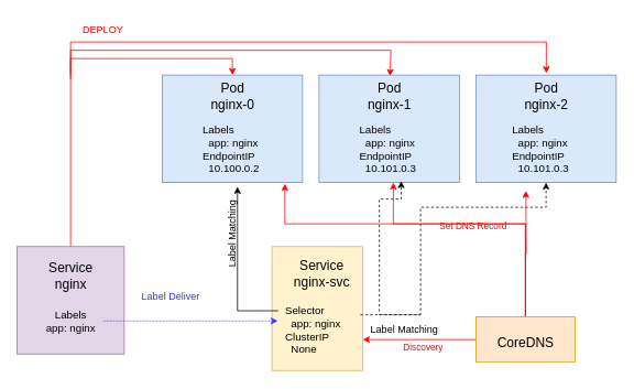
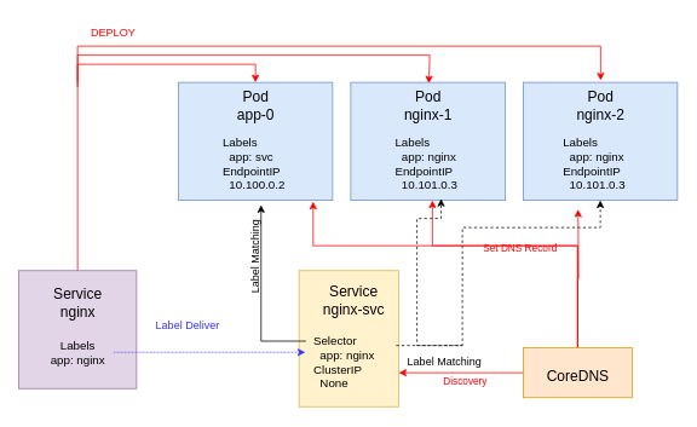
  <mxCell id="0" />
  <mxCell id="1" parent="0" />
  <mxCell id="2" style="edgeStyle=orthogonalEdgeStyle;rounded=0;orthogonalLoop=1;jettySize=auto;html=1;exitX=0.5;exitY=0;exitDx=0;exitDy=0;fontSize=12;entryX=0.5;entryY=0;entryDx=0;entryDy=0;strokeColor=#FF0000;" parent="1" target="9" edge="1"><mxGeometry relative="1" as="geometry"><mxPoint x="296" y="80" as="targetPoint" /><mxPoint x="85" y="90" as="sourcePoint" /><Array as="points"><mxPoint x="85" y="70" /><mxPoint x="281" y="70" /></Array></mxGeometry></mxCell>
  <mxCell id="3" style="edgeStyle=orthogonalEdgeStyle;rounded=0;orthogonalLoop=1;jettySize=auto;html=1;fontSize=12;entryX=0.513;entryY=0.025;entryDx=0;entryDy=0;entryPerimeter=0;strokeColor=#FF0000;" parent="1" target="14" edge="1"><mxGeometry relative="1" as="geometry"><mxPoint x="436" y="80" as="targetPoint" /><Array as="points"><mxPoint x="85" y="60" /><mxPoint x="473" y="60" /></Array><mxPoint x="85" y="95" as="sourcePoint" /></mxGeometry></mxCell>
  <mxCell id="4" style="edgeStyle=orthogonalEdgeStyle;rounded=0;orthogonalLoop=1;jettySize=auto;html=1;fontSize=12;entryX=0.504;entryY=-0.044;entryDx=0;entryDy=0;entryPerimeter=0;strokeColor=#FF0000;exitX=0.5;exitY=0;exitDx=0;exitDy=0;" parent="1" source="20" target="18" edge="1"><mxGeometry relative="1" as="geometry"><mxPoint x="590" y="80" as="targetPoint" /><Array as="points"><mxPoint x="85" y="50" /><mxPoint x="662" y="50" /></Array><mxPoint x="85" y="95" as="sourcePoint" /></mxGeometry></mxCell>
  <mxCell id="5" value="Pod&lt;br&gt;nginx-abcdef-123456" style="text;html=1;align=center;verticalAlign=middle;resizable=0;points=[];autosize=1;strokeColor=none;fillColor=none;fontSize=16;" parent="1" vertex="1"><mxGeometry x="196" y="90" width="170" height="50" as="geometry" /></mxCell>
  <mxCell id="6" value="Labels&lt;br style=&quot;font-size: 13px;&quot;&gt;app: nginx" style="text;html=1;align=center;verticalAlign=middle;resizable=0;points=[];autosize=1;strokeColor=none;fillColor=none;fontSize=13;" parent="1" vertex="1"><mxGeometry x="241" y="140" width="80" height="40" as="geometry" /></mxCell>
  <mxCell id="7" style="edgeStyle=orthogonalEdgeStyle;rounded=0;orthogonalLoop=1;jettySize=auto;html=1;exitX=0.5;exitY=1;exitDx=0;exitDy=0;fontSize=12;" parent="1" edge="1"><mxGeometry relative="1" as="geometry"><mxPoint x="294" y="240" as="sourcePoint" /><mxPoint x="294" y="240" as="targetPoint" /></mxGeometry></mxCell>
  <mxCell id="8" value="" style="group" parent="1" vertex="1" connectable="0"><mxGeometry x="196" y="90" width="170" height="130.001" as="geometry" /></mxCell>
  <mxCell id="9" value="" style="rounded=0;whiteSpace=wrap;html=1;fontSize=12;fillColor=#dae8fc;strokeColor=#6c8ebf;" parent="8" vertex="1"><mxGeometry width="170" height="130" as="geometry" /></mxCell>
- <mxCell id="10" value="Pod&lt;br&gt;nginx-0" style="text;html=1;align=center;verticalAlign=middle;resizable=0;points=[];autosize=1;strokeColor=none;fillColor=none;fontSize=16;" parent="8" vertex="1"><mxGeometry x="45" width="80" height="50" as="geometry" /></mxCell>
- <mxCell id="11" value="&amp;nbsp; Labels&lt;br style=&quot;font-size: 13px;&quot;&gt;&amp;nbsp; &amp;nbsp; app: nginx&lt;br&gt;&amp;nbsp; EndpointIP&lt;br&gt;&amp;nbsp; &amp;nbsp; 10.100.0.2" style="text;html=1;align=left;verticalAlign=middle;resizable=0;points=[];autosize=1;strokeColor=none;fillColor=none;fontSize=13;" parent="8" vertex="1"><mxGeometry x="40" y="50.001" width="100" height="80" as="geometry" /></mxCell>
+ <mxCell id="10" value="Pod&lt;br&gt;app-0" style="text;html=1;align=center;verticalAlign=middle;resizable=0;points=[];autosize=1;strokeColor=none;fillColor=none;fontSize=16;" parent="8" vertex="1"><mxGeometry x="45" width="80" height="50" as="geometry" /></mxCell>
+ <mxCell id="11" value="&amp;nbsp; Labels&lt;br style=&quot;font-size: 13px;&quot;&gt;&amp;nbsp; &amp;nbsp; app: svc&lt;br&gt;&amp;nbsp; EndpointIP&lt;br&gt;&amp;nbsp; &amp;nbsp; 10.100.0.2" style="text;html=1;align=left;verticalAlign=middle;resizable=0;points=[];autosize=1;strokeColor=none;fillColor=none;fontSize=13;" parent="8" vertex="1"><mxGeometry x="40" y="50.001" width="100" height="80" as="geometry" /></mxCell>
  <mxCell id="12" value="" style="group" parent="1" vertex="1" connectable="0"><mxGeometry x="386" y="90" width="170" height="130" as="geometry" /></mxCell>
  <mxCell id="13" value="" style="rounded=0;whiteSpace=wrap;html=1;fontSize=12;fillColor=#dae8fc;strokeColor=#6c8ebf;" parent="12" vertex="1"><mxGeometry width="170" height="130" as="geometry" /></mxCell>
  <mxCell id="14" value="Pod&lt;br&gt;nginx-1" style="text;html=1;align=center;verticalAlign=middle;resizable=0;points=[];autosize=1;strokeColor=none;fillColor=none;fontSize=16;" parent="12" vertex="1"><mxGeometry x="45" width="80" height="50" as="geometry" /></mxCell>
  <mxCell id="15" value="&amp;nbsp; Labels&lt;br style=&quot;font-size: 13px;&quot;&gt;&amp;nbsp; &amp;nbsp; app: nginx&lt;br&gt;&amp;nbsp; EndpointIP&lt;br&gt;&amp;nbsp; &amp;nbsp; 10.101.0.3" style="text;html=1;align=left;verticalAlign=middle;resizable=0;points=[];autosize=1;strokeColor=none;fillColor=none;fontSize=13;" parent="12" vertex="1"><mxGeometry x="40" y="50" width="100" height="80" as="geometry" /></mxCell>
  <mxCell id="16" value="" style="group" parent="1" vertex="1" connectable="0"><mxGeometry x="576" y="90" width="170" height="130" as="geometry" /></mxCell>
  <mxCell id="17" value="" style="rounded=0;whiteSpace=wrap;html=1;fontSize=12;fillColor=#dae8fc;strokeColor=#6c8ebf;" parent="16" vertex="1"><mxGeometry width="170" height="130" as="geometry" /></mxCell>
  <mxCell id="18" value="Pod&lt;br&gt;nginx-2" style="text;html=1;align=center;verticalAlign=middle;resizable=0;points=[];autosize=1;strokeColor=none;fillColor=none;fontSize=16;" parent="16" vertex="1"><mxGeometry x="45" width="80" height="50" as="geometry" /></mxCell>
  <mxCell id="19" value="&lt;span style=&quot;&quot;&gt;&amp;nbsp; Labels&lt;/span&gt;&lt;br style=&quot;&quot;&gt;&lt;span style=&quot;&quot;&gt;&amp;nbsp; &amp;nbsp; app: nginx&lt;/span&gt;&lt;br style=&quot;&quot;&gt;&lt;span style=&quot;&quot;&gt;&amp;nbsp; EndpointIP&lt;/span&gt;&lt;br style=&quot;&quot;&gt;&lt;div style=&quot;&quot;&gt;&lt;span style=&quot;background-color: initial;&quot;&gt;&amp;nbsp; &amp;nbsp; 10.101.0.3&lt;/span&gt;&lt;/div&gt;" style="text;html=1;align=left;verticalAlign=middle;resizable=0;points=[];autosize=1;strokeColor=none;fillColor=none;fontSize=13;" parent="16" vertex="1"><mxGeometry x="35" y="50" width="100" height="80" as="geometry" /></mxCell>
  <mxCell id="20" value="" style="whiteSpace=wrap;html=1;aspect=fixed;fillColor=#e1d5e7;strokeColor=#9673a6;" parent="1" vertex="1"><mxGeometry x="20" y="297.5" width="130" height="130" as="geometry" /></mxCell>
  <mxCell id="21" value="Service&lt;br&gt;nginx" style="text;html=1;align=center;verticalAlign=middle;resizable=0;points=[];autosize=1;strokeColor=none;fillColor=none;fontSize=16;" parent="1" vertex="1"><mxGeometry x="35" y="307.5" width="100" height="50" as="geometry" /></mxCell>
  <mxCell id="22" value="Labels&lt;br style=&quot;font-size: 13px;&quot;&gt;app: nginx" style="text;html=1;align=center;verticalAlign=middle;resizable=0;points=[];autosize=1;strokeColor=none;fillColor=none;fontSize=13;" parent="1" vertex="1"><mxGeometry x="45" y="367.5" width="80" height="40" as="geometry" /></mxCell>
  <mxCell id="23" value="" style="whiteSpace=wrap;html=1;fillColor=#fff2cc;strokeColor=#d6b656;" parent="1" vertex="1"><mxGeometry x="329" y="297.5" width="110" height="150" as="geometry" /></mxCell>
  <mxCell id="24" value="Service&lt;br&gt;nginx-svc" style="text;html=1;align=center;verticalAlign=middle;resizable=0;points=[];autosize=1;strokeColor=none;fillColor=none;fontSize=16;" parent="1" vertex="1"><mxGeometry x="344" y="305" width="90" height="50" as="geometry" /></mxCell>
  <mxCell id="25" style="edgeStyle=orthogonalEdgeStyle;rounded=0;orthogonalLoop=1;jettySize=auto;html=1;fontSize=12;dashed=1;" parent="1" source="28" target="19" edge="1"><mxGeometry relative="1" as="geometry"><Array as="points"><mxPoint x="509" y="380" /><mxPoint x="509" y="250" /><mxPoint x="661" y="250" /></Array></mxGeometry></mxCell>
  <mxCell id="26" style="edgeStyle=orthogonalEdgeStyle;rounded=0;orthogonalLoop=1;jettySize=auto;html=1;entryX=0.505;entryY=0.978;entryDx=0;entryDy=0;entryPerimeter=0;fontSize=12;dashed=1;" parent="1" edge="1"><mxGeometry relative="1" as="geometry"><mxPoint x="509" y="380" as="sourcePoint" /><mxPoint x="485.5" y="218.24" as="targetPoint" /><Array as="points"><mxPoint x="459" y="380" /><mxPoint x="459" y="240" /><mxPoint x="485" y="240" /></Array></mxGeometry></mxCell>
  <mxCell id="27" style="edgeStyle=orthogonalEdgeStyle;rounded=0;orthogonalLoop=1;jettySize=auto;html=1;entryX=0.512;entryY=1.065;entryDx=0;entryDy=0;entryPerimeter=0;fontSize=12;dashed=0;startArrow=none;exitX=0.006;exitY=0.221;exitDx=0;exitDy=0;exitPerimeter=0;" parent="1" source="28" target="11" edge="1"><mxGeometry relative="1" as="geometry"><Array as="points"><mxPoint x="287" y="375" /></Array><mxPoint x="331" y="362.5" as="sourcePoint" /></mxGeometry></mxCell>
  <mxCell id="28" value="&amp;nbsp; Selector&lt;br&gt;&amp;nbsp; &amp;nbsp; app: nginx&lt;font style=&quot;font-size: 9px;&quot;&gt;&lt;br style=&quot;font-size: 9px;&quot;&gt;&lt;/font&gt;&amp;nbsp; ClusterIP&lt;br&gt;&amp;nbsp; &amp;nbsp; None" style="text;html=1;align=left;verticalAlign=middle;resizable=0;points=[];autosize=1;strokeColor=none;fillColor=none;fontSize=13;" parent="1" vertex="1"><mxGeometry x="336" y="357.5" width="100" height="80" as="geometry" /></mxCell>
  <mxCell id="29" style="edgeStyle=orthogonalEdgeStyle;rounded=0;orthogonalLoop=1;jettySize=auto;html=1;fontSize=12;dashed=1;dashPattern=1 1;strokeColor=#3333FF;" parent="1" source="22" target="28" edge="1"><mxGeometry relative="1" as="geometry"><Array as="points"><mxPoint x="85" y="387.5" /><mxPoint x="476" y="387.5" /></Array></mxGeometry></mxCell>
  <mxCell id="30" value="DEPLOY" style="text;html=1;align=center;verticalAlign=middle;resizable=0;points=[];autosize=1;strokeColor=none;fillColor=none;fontSize=12;fontColor=#FF0000;rotation=0;" parent="1" vertex="1"><mxGeometry x="89" y="20" width="70" height="30" as="geometry" /></mxCell>
  <mxCell id="31" value="Label Deliver" style="text;html=1;align=center;verticalAlign=middle;resizable=0;points=[];autosize=1;strokeColor=none;fillColor=none;fontSize=12;fontColor=#3333FF;" parent="1" vertex="1"><mxGeometry x="161" y="342.5" width="90" height="30" as="geometry" /></mxCell>
  <mxCell id="32" value="Label Matching" style="text;html=1;align=center;verticalAlign=middle;resizable=0;points=[];autosize=1;strokeColor=none;fillColor=none;fontSize=12;fontColor=#000000;rotation=270;" vertex="1" parent="1"><mxGeometry x="231" y="267.5" width="100" height="30" as="geometry" /></mxCell>
  <mxCell id="33" value="Label Matching" style="text;html=1;align=center;verticalAlign=middle;resizable=0;points=[];autosize=1;strokeColor=none;fillColor=none;fontSize=12;fontColor=#000000;" vertex="1" parent="1"><mxGeometry x="439" y="382.5" width="100" height="30" as="geometry" /></mxCell>
  <mxCell id="34" style="edgeStyle=orthogonalEdgeStyle;rounded=0;orthogonalLoop=1;jettySize=auto;html=1;exitX=0.5;exitY=1;exitDx=0;exitDy=0;dashed=1;dashPattern=1 1;strokeColor=#3333FF;fontSize=9;fontColor=#000000;" edge="1" parent="1" source="39"><mxGeometry relative="1" as="geometry"><mxPoint x="636.526" y="420" as="targetPoint" /></mxGeometry></mxCell>
  <mxCell id="35" style="edgeStyle=orthogonalEdgeStyle;rounded=0;orthogonalLoop=1;jettySize=auto;html=1;entryX=1;entryY=0.75;entryDx=0;entryDy=0;strokeColor=#FF0000;fontSize=9;fontColor=#000000;" edge="1" parent="1" source="39" target="23"><mxGeometry relative="1" as="geometry" /></mxCell>
  <mxCell id="36" style="edgeStyle=orthogonalEdgeStyle;rounded=0;orthogonalLoop=1;jettySize=auto;html=1;exitX=0.5;exitY=0;exitDx=0;exitDy=0;strokeColor=#FF0000;fontSize=16;fontColor=#000000;" edge="1" parent="1" source="39"><mxGeometry relative="1" as="geometry"><mxPoint x="636.526" y="230" as="targetPoint" /></mxGeometry></mxCell>
  <mxCell id="37" style="edgeStyle=orthogonalEdgeStyle;rounded=0;orthogonalLoop=1;jettySize=auto;html=1;strokeColor=#FF0000;fontSize=16;fontColor=#000000;" edge="1" parent="1" source="39" target="15"><mxGeometry relative="1" as="geometry"><Array as="points"><mxPoint x="636" y="270" /><mxPoint x="476" y="270" /></Array></mxGeometry></mxCell>
  <mxCell id="38" style="edgeStyle=orthogonalEdgeStyle;rounded=0;orthogonalLoop=1;jettySize=auto;html=1;entryX=0.874;entryY=1.011;entryDx=0;entryDy=0;entryPerimeter=0;strokeColor=#FF0000;fontSize=16;fontColor=#000000;" edge="1" parent="1" source="39" target="9"><mxGeometry relative="1" as="geometry"><Array as="points"><mxPoint x="636" y="270" /><mxPoint x="345" y="270" /></Array></mxGeometry></mxCell>
  <mxCell id="39" value="" style="whiteSpace=wrap;html=1;labelBackgroundColor=default;fontSize=16;fillColor=#ffe6cc;strokeColor=#d79b00;" vertex="1" parent="1"><mxGeometry x="576" y="382.5" width="120" height="55" as="geometry" /></mxCell>
  <mxCell id="40" value="Discovery" style="text;html=1;align=center;verticalAlign=middle;resizable=0;points=[];autosize=1;strokeColor=none;fillColor=none;fontSize=11;fontColor=#FF0000;fontStyle=0" vertex="1" parent="1"><mxGeometry x="477" y="404" width="70" height="30" as="geometry" /></mxCell>
  <mxCell id="41" value="&lt;font color=&quot;#000000&quot;&gt;CoreDNS&lt;/font&gt;" style="text;html=1;align=center;verticalAlign=middle;resizable=0;points=[];autosize=1;strokeColor=none;fillColor=none;fontSize=16;fontColor=#FF0000;" vertex="1" parent="1"><mxGeometry x="591" y="397.5" width="90" height="30" as="geometry" /></mxCell>
  <mxCell id="42" value="Set DNS Record&amp;nbsp;" style="text;html=1;align=center;verticalAlign=middle;resizable=0;points=[];autosize=1;strokeColor=none;fillColor=none;fontSize=11;fontColor=#FF0000;fontStyle=0" vertex="1" parent="1"><mxGeometry x="519" y="257.5" width="110" height="30" as="geometry" /></mxCell>
